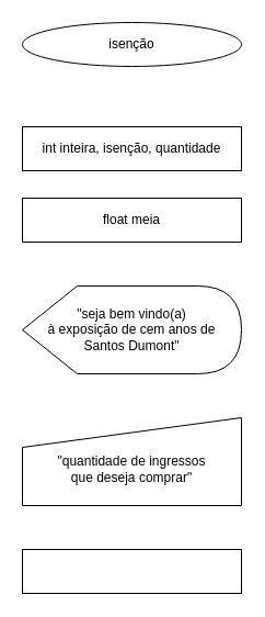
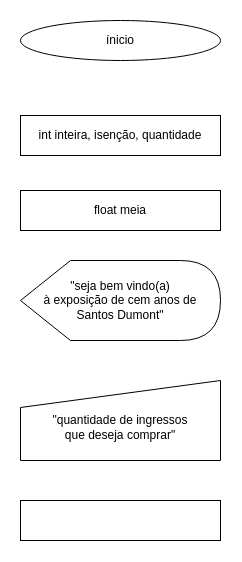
  <mxCell id="0" />
  <mxCell id="1" parent="0" />
- <mxCell id="2" value="isenção" style="ellipse;whiteSpace=wrap;html=1;" vertex="1" parent="1"><mxGeometry x="20" y="20" width="200" height="40" as="geometry" /></mxCell>
+ <mxCell id="2" value="ínicio" style="ellipse;whiteSpace=wrap;html=1;" vertex="1" parent="1"><mxGeometry x="20" y="20" width="200" height="40" as="geometry" /></mxCell>
  <mxCell id="3" value="&quot;seja bem vindo(a) &lt;br&gt;à exposição de cem anos de&lt;br&gt;Santos Dumont&quot;" style="shape=display;whiteSpace=wrap;html=1;" vertex="1" parent="1"><mxGeometry x="20" y="260" width="200" height="80" as="geometry" /></mxCell>
  <mxCell id="4" value="&lt;br&gt;&quot;quantidade de ingressos&lt;br&gt;que deseja comprar&quot;" style="shape=manualInput;whiteSpace=wrap;html=1;size=27;" vertex="1" parent="1"><mxGeometry x="20" y="380" width="200" height="80" as="geometry" /></mxCell>
  <mxCell id="5" value="int inteira, isenção, quantidade" style="rounded=0;whiteSpace=wrap;html=1;" vertex="1" parent="1"><mxGeometry x="20" y="115" width="200" height="40" as="geometry" /></mxCell>
- <mxCell id="6" value="float meia" style="rounded=0;whiteSpace=wrap;html=1;" vertex="1" parent="1"><mxGeometry x="20" y="180" width="200" height="40" as="geometry" /></mxCell>
+ <mxCell id="6" value="float meia" style="rounded=0;whiteSpace=wrap;html=1;" vertex="1" parent="1"><mxGeometry x="20" y="190" width="200" height="40" as="geometry" /></mxCell>
  <mxCell id="7" value="" style="rounded=0;whiteSpace=wrap;html=1;" vertex="1" parent="1"><mxGeometry x="20" y="500" width="200" height="40" as="geometry" /></mxCell>
